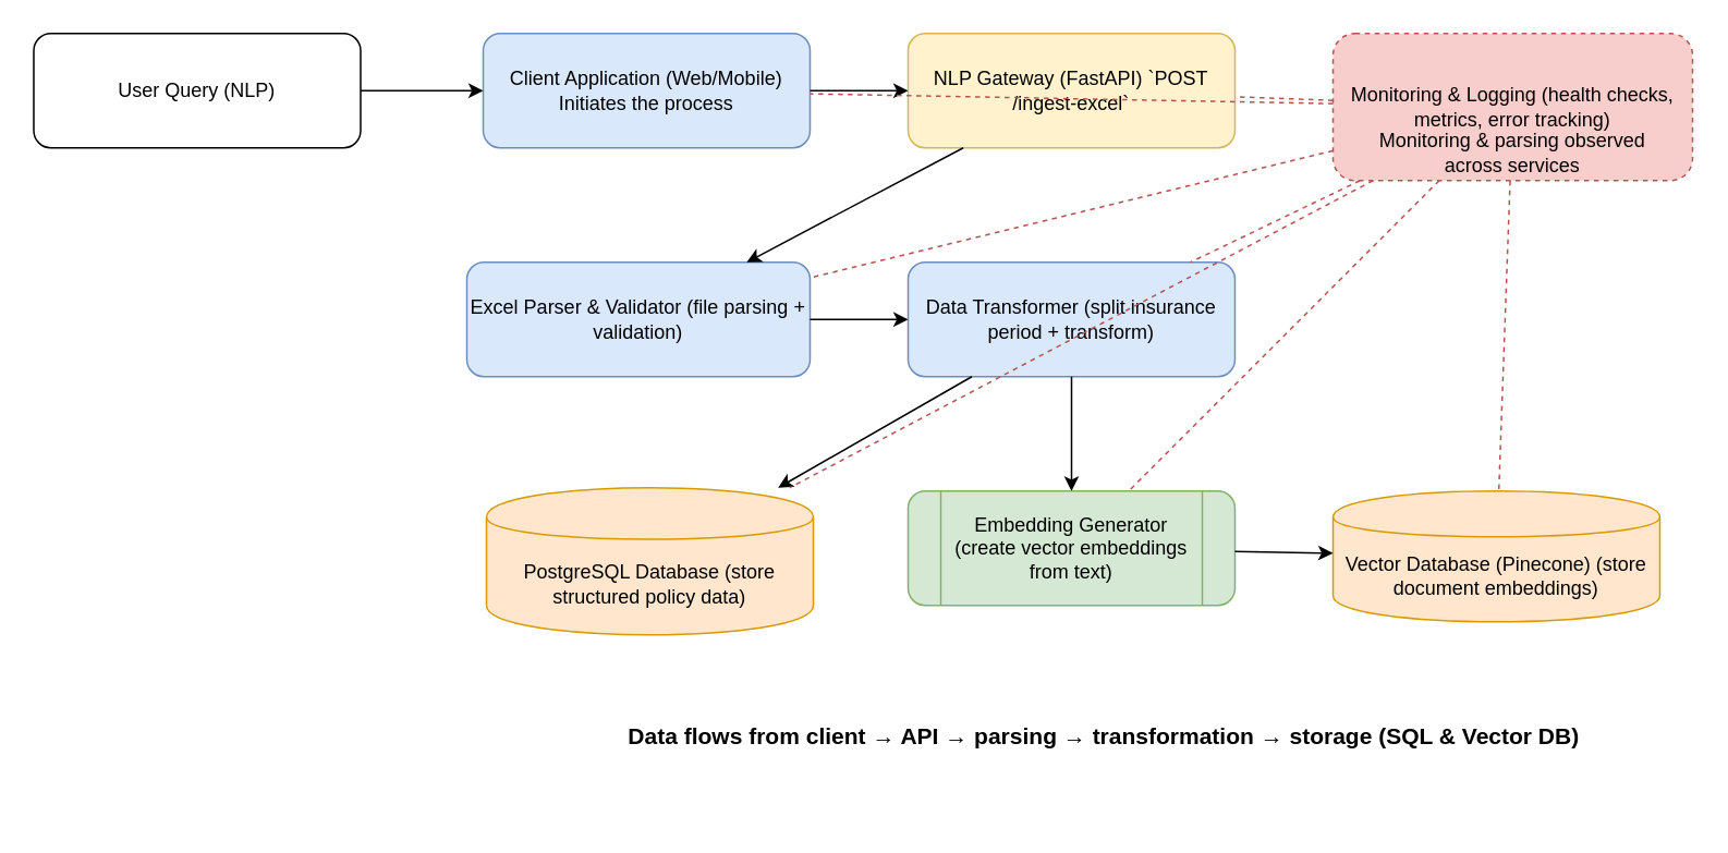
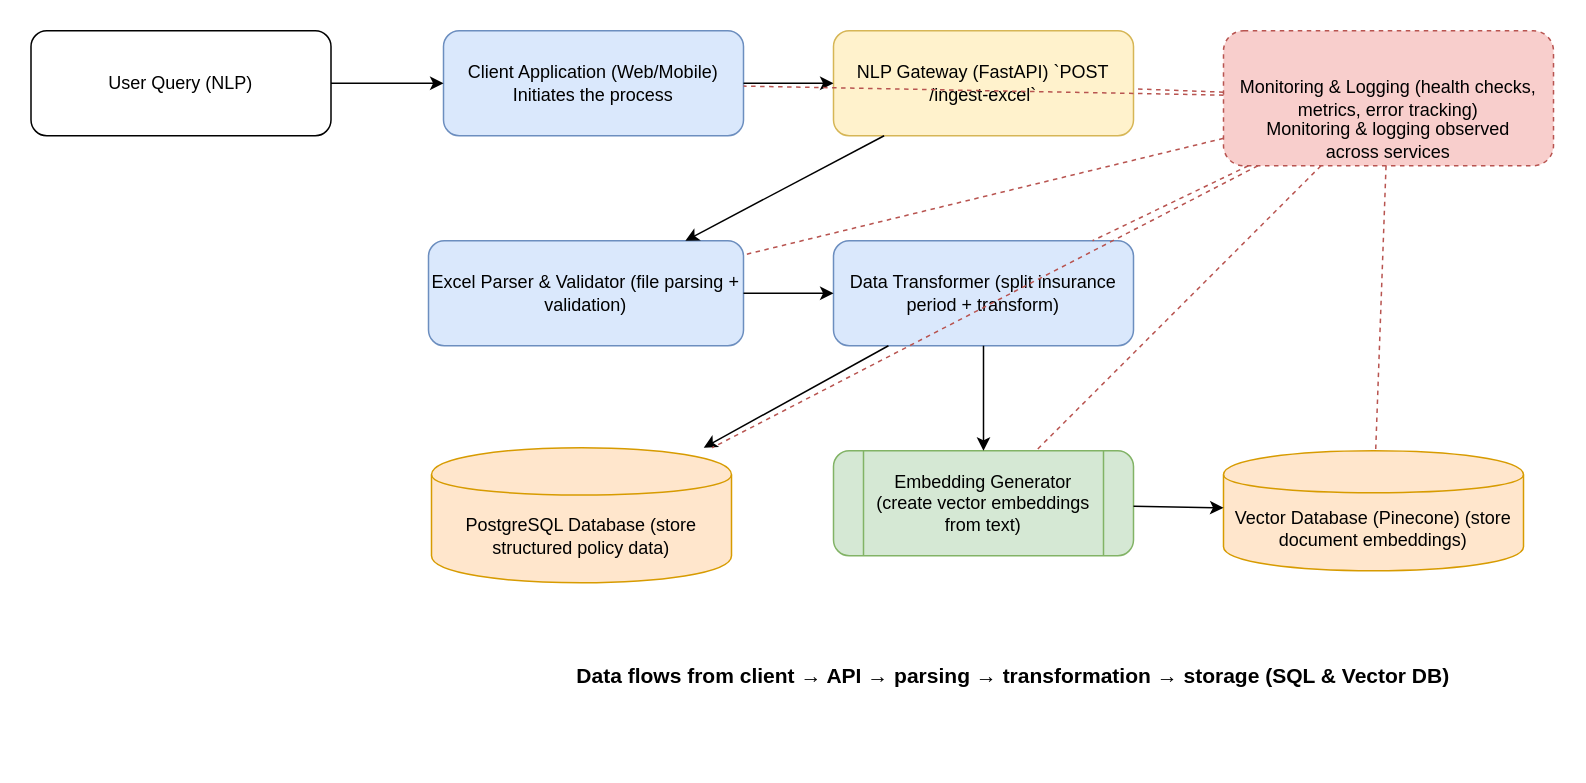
  <mxCell id="0" />
  <mxCell id="1" parent="0" />
  <mxCell id="2" value="User Query (NLP)" style="rounded=1;whiteSpace=wrap;html=1;shadow=0;fillColor=#ffffff;strokeColor=#000000;" parent="1" vertex="1"><mxGeometry x="20" y="20" width="200" height="70" as_="geometry" as="geometry" /></mxCell>
  <mxCell id="3" value="Client Application (Web/Mobile) Initiates the process" style="rounded=1;whiteSpace=wrap;html=1;shadow=0;fillColor=#dae8fc;strokeColor=#6c8ebf;" parent="1" vertex="1"><mxGeometry x="295" y="20" width="200" height="70" as_="geometry" as="geometry" /></mxCell>
  <mxCell id="4" value="NLP Gateway (FastAPI) `POST /ingest-excel`" style="rounded=1;whiteSpace=wrap;html=1;fillColor=#fff2cc;strokeColor=#d6b656;" parent="1" vertex="1"><mxGeometry x="555" y="20" width="200" height="70" as_="geometry" as="geometry" /></mxCell>
  <mxCell id="5" value="Excel Parser &amp; Validator (file parsing + validation)" style="rounded=1;whiteSpace=wrap;html=1;shadow=0;fillColor=#dae8fc;strokeColor=#6c8ebf;" parent="1" vertex="1"><mxGeometry x="285" y="160" width="210" height="70" as_="geometry" as="geometry" /></mxCell>
  <mxCell id="6" value="Data Transformer (split insurance period + transform)" style="rounded=1;whiteSpace=wrap;html=1;shadow=0;fillColor=#dae8fc;strokeColor=#6c8ebf;" parent="1" vertex="1"><mxGeometry x="555" y="160" width="200" height="70" as_="geometry" as="geometry" /></mxCell>
  <mxCell id="7" value="Embedding Generator (create vector embeddings from text)" style="shape=process;rounded=1;whiteSpace=wrap;html=1;fillColor=#d5e8d4;strokeColor=#82b366;" parent="1" vertex="1"><mxGeometry x="555" y="300" width="200" height="70" as_="geometry" as="geometry" /></mxCell>
- <mxCell id="8" value="PostgreSQL Database (store structured policy data)" style="shape=cylinder;whiteSpace=wrap;html=1;boundedLbl=1;fillColor=#ffe6cc;strokeColor=#d79b00;" parent="1" vertex="1"><mxGeometry x="297" y="298" width="200" height="90" as_="geometry" as="geometry" /></mxCell>
+ <mxCell id="8" value="PostgreSQL Database (store structured policy data)" style="shape=cylinder;whiteSpace=wrap;html=1;boundedLbl=1;fillColor=#ffe6cc;strokeColor=#d79b00;" parent="1" vertex="1"><mxGeometry x="287" y="298" width="200" height="90" as_="geometry" as="geometry" /></mxCell>
  <mxCell id="9" value="Vector Database (Pinecone) (store document embeddings)" style="shape=cylinder;whiteSpace=wrap;html=1;boundedLbl=1;fillColor=#ffe6cc;strokeColor=#d79b00;" parent="1" vertex="1"><mxGeometry x="815" y="300" width="200" height="80" as_="geometry" as="geometry" /></mxCell>
  <mxCell id="10" value="Monitoring &amp; Logging (health checks, metrics, error tracking)" style="rounded=1;whiteSpace=wrap;html=1;dashed=1;fillColor=#f8cecc;strokeColor=#b85450;" parent="1" vertex="1"><mxGeometry x="815" y="20" width="220" height="90" as_="geometry" as="geometry" /></mxCell>
  <mxCell id="11" parent="1" source="2" target="3" edge="1"><mxGeometry relative="1" as_="geometry" as="geometry" /></mxCell>
  <mxCell id="12" parent="1" source="3" target="4" edge="1"><mxGeometry relative="1" as_="geometry" as="geometry" /></mxCell>
  <mxCell id="13" parent="1" source="4" target="5" edge="1"><mxGeometry relative="1" as_="geometry" as="geometry" /></mxCell>
  <mxCell id="14" parent="1" source="5" target="6" edge="1"><mxGeometry relative="1" as_="geometry" as="geometry" /></mxCell>
  <mxCell id="15" parent="1" source="6" target="8" edge="1"><mxGeometry relative="1" as_="geometry" as="geometry" /></mxCell>
  <mxCell id="16" parent="1" source="6" target="7" edge="1"><mxGeometry relative="1" as_="geometry" as="geometry" /></mxCell>
  <mxCell id="17" parent="1" source="7" target="9" edge="1"><mxGeometry relative="1" as_="geometry" as="geometry" /></mxCell>
  <mxCell id="18" style="dashed=1;strokeColor=#b85450;endArrow=none;" parent="1" source="10" target="3" edge="1"><mxGeometry relative="1" as_="geometry" as="geometry" /></mxCell>
  <mxCell id="19" style="dashed=1;strokeColor=#b85450;endArrow=none;" parent="1" source="10" target="4" edge="1"><mxGeometry relative="1" as_="geometry" as="geometry" /></mxCell>
  <mxCell id="20" style="dashed=1;strokeColor=#b85450;endArrow=none;" parent="1" source="10" target="5" edge="1"><mxGeometry relative="1" as_="geometry" as="geometry" /></mxCell>
  <mxCell id="21" style="dashed=1;strokeColor=#b85450;endArrow=none;" parent="1" source="10" target="6" edge="1"><mxGeometry relative="1" as_="geometry" as="geometry" /></mxCell>
  <mxCell id="22" style="dashed=1;strokeColor=#b85450;endArrow=none;" parent="1" source="10" target="8" edge="1"><mxGeometry relative="1" as_="geometry" as="geometry" /></mxCell>
  <mxCell id="23" style="dashed=1;strokeColor=#b85450;endArrow=none;" parent="1" source="10" target="7" edge="1"><mxGeometry relative="1" as_="geometry" as="geometry" /></mxCell>
  <mxCell id="24" style="dashed=1;strokeColor=#b85450;endArrow=none;" parent="1" source="10" target="9" edge="1"><mxGeometry relative="1" as_="geometry" as="geometry" /></mxCell>
  <mxCell id="25" value="&lt;font style=&quot;font-size: 14px;&quot;&gt;&lt;b&gt;Data flows from client → API → parsing → transformation → storage (SQL &amp;amp; Vector DB)&lt;/b&gt;&lt;/font&gt;" style="text;html=1;strokeColor=none;fillColor=none;align=center;verticalAlign=middle;whiteSpace=wrap;rounded=0;" parent="1" vertex="1"><mxGeometry x="375" y="400" width="600" height="100" as_="geometry" as="geometry" /></mxCell>
- <mxCell id="26" value="Monitoring &amp; parsing observed across services" style="text;html=1;strokeColor=none;fillColor=none;align=center;verticalAlign=middle;whiteSpace=wrap;rounded=0;" parent="1" vertex="1"><mxGeometry x="835" y="73" width="180" height="40" as_="geometry" as="geometry" /></mxCell>
+ <mxCell id="26" value="Monitoring &amp; logging observed across services" style="text;html=1;strokeColor=none;fillColor=none;align=center;verticalAlign=middle;whiteSpace=wrap;rounded=0;" parent="1" vertex="1"><mxGeometry x="835" y="73" width="180" height="40" as_="geometry" as="geometry" /></mxCell>
